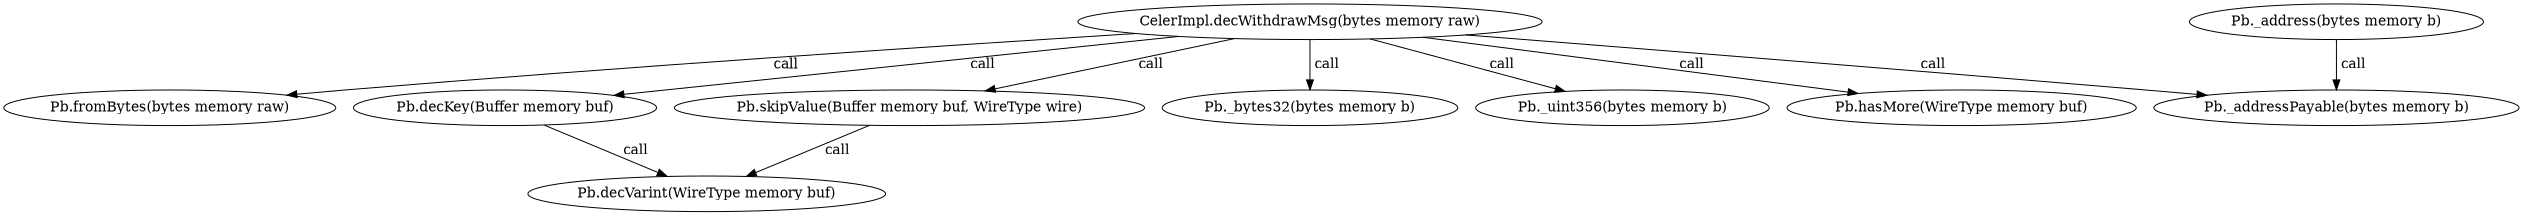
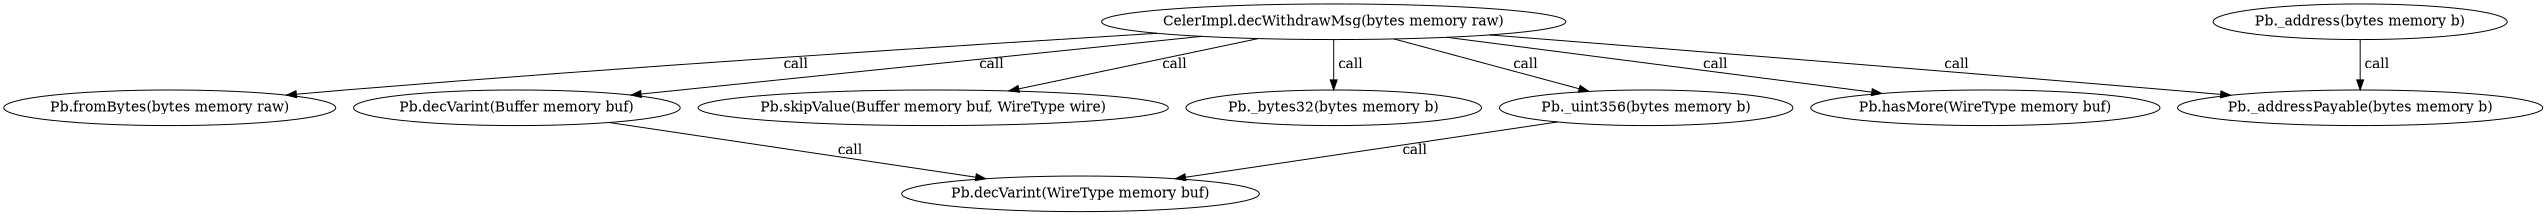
  digraph {
    "CelerImpl.decWithdrawMsg(bytes memory raw)" [height=0.5 width=5.5578]
    "Pb.fromBytes(bytes memory raw)" [height=0.5 width=3.9641]
-   "Pb.decKey(Buffer memory buf)" [height=0.5 width=3.7402]
+   "Pb.decKey(Buffer memory buf)" [height=0.5 width=3.7402 label="Pb.decVarint(Buffer memory buf)"]
    "Pb.skipValue(Buffer memory buf, WireType wire)" [height=0.5 width=5.7738]
    "Pb._bytes32(bytes memory b)" [height=0.5 width=3.5324]
    n6 [height=0.5 label="Pb._uint356(bytes memory b)" width=3.5177]
    n7 [height=0.5 label="Pb.hasMore(WireType memory buf)" width=3.8596]
    "Pb._addressPayable(bytes memory b)" [height=0.5 width=4.3515]
    n9 [height=0.5 label="Pb.decVarint(WireType memory buf)" width=3.9786]
    "Pb._address(bytes memory b)" [height=0.5 width=3.5023]
    "CelerImpl.decWithdrawMsg(bytes memory raw)" -> "Pb.fromBytes(bytes memory raw)" [label=" call"]
    "CelerImpl.decWithdrawMsg(bytes memory raw)" -> "Pb.decKey(Buffer memory buf)" [label=" call"]
    "CelerImpl.decWithdrawMsg(bytes memory raw)" -> "Pb.skipValue(Buffer memory buf, WireType wire)" [label=" call"]
    "CelerImpl.decWithdrawMsg(bytes memory raw)" -> "Pb._bytes32(bytes memory b)" [label=" call"]
    "CelerImpl.decWithdrawMsg(bytes memory raw)" -> n6 [label=" call"]
    "CelerImpl.decWithdrawMsg(bytes memory raw)" -> n7 [label=" call"]
    "CelerImpl.decWithdrawMsg(bytes memory raw)" -> "Pb._addressPayable(bytes memory b)" [label=" call"]
    "Pb.decKey(Buffer memory buf)" -> n9 [label=" call"]
-   "Pb.skipValue(Buffer memory buf, WireType wire)" -> n9 [label=" call"]
+   n6 -> n9 [label=" call"]
    "Pb._address(bytes memory b)" -> "Pb._addressPayable(bytes memory b)" [label=" call"]
  }
